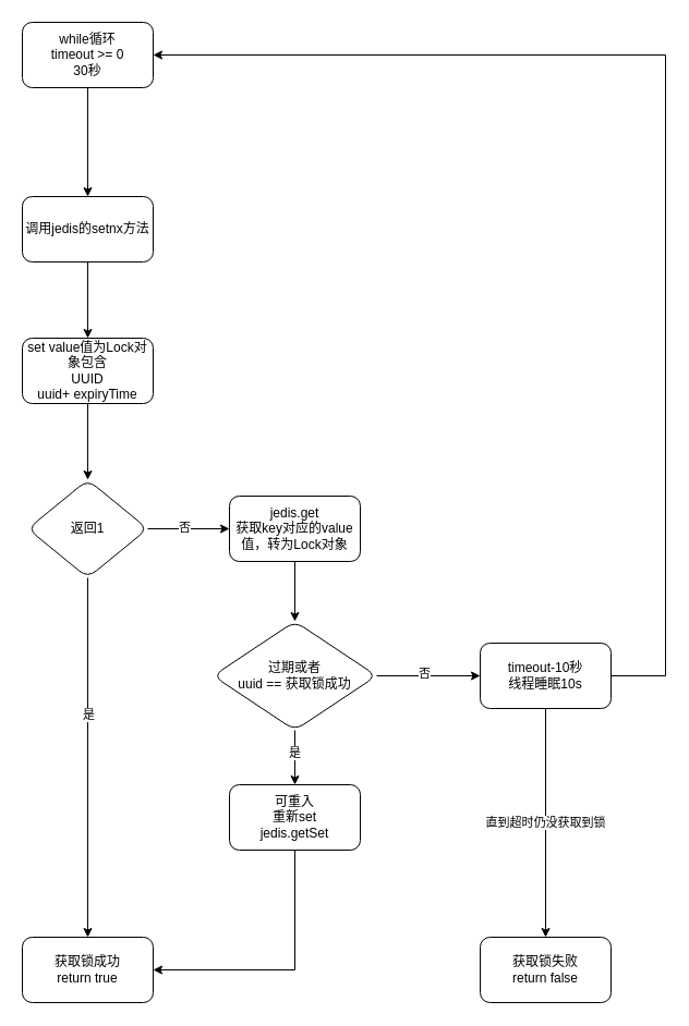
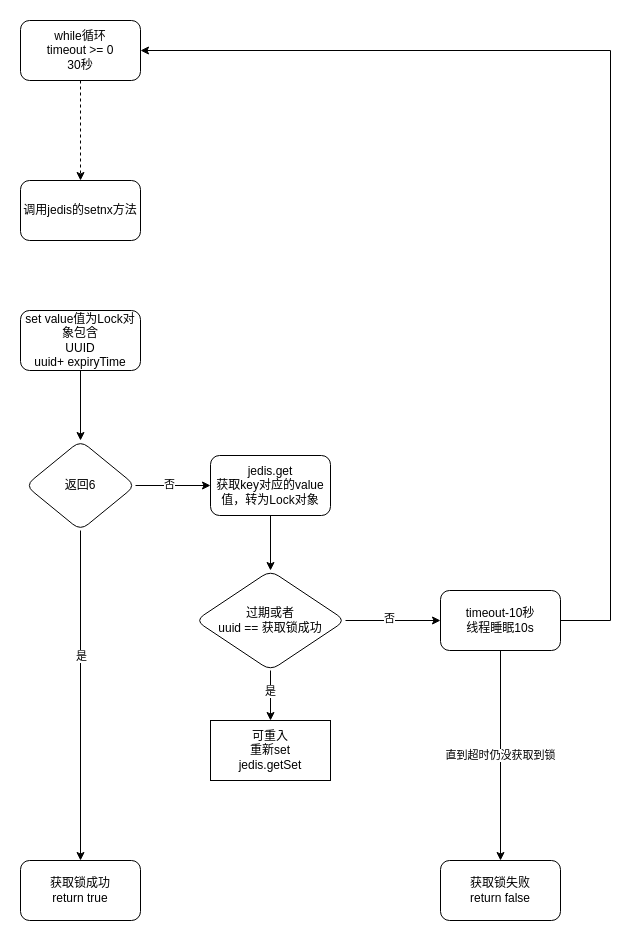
  <mxCell id="0" />
  <mxCell id="1" parent="0" />
- <mxCell id="2" value="" style="edgeStyle=orthogonalEdgeStyle;rounded=0;orthogonalLoop=1;jettySize=auto;html=1;" edge="1" parent="1" source="3" target="13"><mxGeometry relative="1" as="geometry" /></mxCell>
  <mxCell id="3" value="调用jedis的setnx方法&lt;br&gt;" style="rounded=1;whiteSpace=wrap;html=1;" vertex="1" parent="1"><mxGeometry x="20" y="180" width="120" height="60" as="geometry" /></mxCell>
  <mxCell id="4" value="" style="edgeStyle=orthogonalEdgeStyle;rounded=0;orthogonalLoop=1;jettySize=auto;html=1;" edge="1" parent="1" source="8" target="9"><mxGeometry relative="1" as="geometry" /></mxCell>
  <mxCell id="5" value="是" style="edgeLabel;html=1;align=center;verticalAlign=middle;resizable=0;points=[];" vertex="1" connectable="0" parent="4"><mxGeometry x="-0.242" relative="1" as="geometry"><mxPoint as="offset" /></mxGeometry></mxCell>
  <mxCell id="6" value="" style="edgeStyle=orthogonalEdgeStyle;rounded=0;orthogonalLoop=1;jettySize=auto;html=1;" edge="1" parent="1" source="8" target="11"><mxGeometry relative="1" as="geometry" /></mxCell>
  <mxCell id="7" value="否" style="edgeLabel;html=1;align=center;verticalAlign=middle;resizable=0;points=[];" vertex="1" connectable="0" parent="6"><mxGeometry x="-0.12" y="2" relative="1" as="geometry"><mxPoint as="offset" /></mxGeometry></mxCell>
- <mxCell id="8" value="返回1" style="rhombus;whiteSpace=wrap;html=1;rounded=1;" vertex="1" parent="1"><mxGeometry x="25" y="440" width="110" height="90" as="geometry" /></mxCell>
+ <mxCell id="8" value="返回6" style="rhombus;whiteSpace=wrap;html=1;rounded=1;" vertex="1" parent="1"><mxGeometry x="25" y="440" width="110" height="90" as="geometry" /></mxCell>
  <mxCell id="9" value="获取锁成功&lt;br&gt;return true" style="rounded=1;whiteSpace=wrap;html=1;" vertex="1" parent="1"><mxGeometry x="20" y="860" width="120" height="60" as="geometry" /></mxCell>
  <mxCell id="10" value="" style="edgeStyle=orthogonalEdgeStyle;rounded=0;orthogonalLoop=1;jettySize=auto;html=1;" edge="1" parent="1" source="11" target="18"><mxGeometry relative="1" as="geometry" /></mxCell>
  <mxCell id="11" value="jedis.get&lt;br&gt;获取key对应的value值，转为Lock对象" style="rounded=1;whiteSpace=wrap;html=1;" vertex="1" parent="1"><mxGeometry x="210" y="455" width="120" height="60" as="geometry" /></mxCell>
  <mxCell id="12" value="" style="edgeStyle=orthogonalEdgeStyle;rounded=0;orthogonalLoop=1;jettySize=auto;html=1;" edge="1" parent="1" source="13" target="8"><mxGeometry relative="1" as="geometry" /></mxCell>
  <mxCell id="13" value="set value值为Lock对象包含&lt;br&gt;UUID&lt;br&gt;uuid+ expiryTime" style="rounded=1;whiteSpace=wrap;html=1;" vertex="1" parent="1"><mxGeometry x="20" y="310" width="120" height="60" as="geometry" /></mxCell>
  <mxCell id="14" value="" style="edgeStyle=orthogonalEdgeStyle;rounded=0;orthogonalLoop=1;jettySize=auto;html=1;" edge="1" parent="1" source="18" target="20"><mxGeometry relative="1" as="geometry" /></mxCell>
  <mxCell id="15" value="是" style="edgeLabel;html=1;align=center;verticalAlign=middle;resizable=0;points=[];" vertex="1" connectable="0" parent="14"><mxGeometry x="-0.2" y="-1" relative="1" as="geometry"><mxPoint as="offset" /></mxGeometry></mxCell>
  <mxCell id="16" value="" style="edgeStyle=orthogonalEdgeStyle;rounded=0;orthogonalLoop=1;jettySize=auto;html=1;" edge="1" parent="1" source="18" target="25"><mxGeometry relative="1" as="geometry" /></mxCell>
  <mxCell id="17" value="否" style="edgeLabel;html=1;align=center;verticalAlign=middle;resizable=0;points=[];" vertex="1" connectable="0" parent="16"><mxGeometry x="-0.095" y="3" relative="1" as="geometry"><mxPoint as="offset" /></mxGeometry></mxCell>
  <mxCell id="18" value="过期或者&lt;br&gt;uuid == 获取锁成功" style="rhombus;whiteSpace=wrap;html=1;rounded=1;" vertex="1" parent="1"><mxGeometry x="195" y="570" width="150" height="100" as="geometry" /></mxCell>
- <mxCell id="19" style="edgeStyle=orthogonalEdgeStyle;rounded=0;orthogonalLoop=1;jettySize=auto;html=1;entryX=1;entryY=0.5;entryDx=0;entryDy=0;" edge="1" parent="1" source="20" target="9"><mxGeometry relative="1" as="geometry"><Array as="points"><mxPoint x="270" y="890" /></Array></mxGeometry></mxCell>
- <mxCell id="20" value="可重入&lt;br&gt;重新set&lt;br&gt;jedis.getSet" style="whiteSpace=wrap;html=1;rounded=1;" vertex="1" parent="1"><mxGeometry x="210" y="720" width="120" height="60" as="geometry" /></mxCell>
- <mxCell id="21" style="edgeStyle=orthogonalEdgeStyle;rounded=0;orthogonalLoop=1;jettySize=auto;html=1;" edge="1" parent="1" source="22" target="3"><mxGeometry relative="1" as="geometry" /></mxCell>
+ <mxCell id="20" value="可重入&lt;br&gt;重新set&lt;br&gt;jedis.getSet" style="whiteSpace=wrap;html=1;rounded=0;" vertex="1" parent="1"><mxGeometry x="210" y="720" width="120" height="60" as="geometry" /></mxCell>
+ <mxCell id="21" style="edgeStyle=orthogonalEdgeStyle;rounded=0;orthogonalLoop=1;jettySize=auto;html=1;dashed=1;" edge="1" parent="1" source="22" target="3"><mxGeometry relative="1" as="geometry" /></mxCell>
  <mxCell id="22" value="while循环&lt;br&gt;timeout &amp;gt;= 0&lt;br&gt;30秒" style="rounded=1;whiteSpace=wrap;html=1;" vertex="1" parent="1"><mxGeometry x="20" y="20" width="120" height="60" as="geometry" /></mxCell>
  <mxCell id="23" style="edgeStyle=orthogonalEdgeStyle;rounded=0;orthogonalLoop=1;jettySize=auto;html=1;entryX=1;entryY=0.5;entryDx=0;entryDy=0;" edge="1" parent="1" source="25" target="22"><mxGeometry relative="1" as="geometry"><Array as="points"><mxPoint x="610" y="620" /><mxPoint x="610" y="50" /></Array></mxGeometry></mxCell>
  <mxCell id="24" value="直到超时仍没获取到锁" style="edgeStyle=orthogonalEdgeStyle;rounded=0;orthogonalLoop=1;jettySize=auto;html=1;" edge="1" parent="1" source="25" target="26"><mxGeometry relative="1" as="geometry" /></mxCell>
  <mxCell id="25" value="&lt;span&gt;timeout-10秒&lt;br&gt;线程睡眠10s&lt;br&gt;&lt;/span&gt;" style="whiteSpace=wrap;html=1;rounded=1;" vertex="1" parent="1"><mxGeometry x="440" y="590" width="120" height="60" as="geometry" /></mxCell>
  <mxCell id="26" value="&lt;span&gt;获取锁失败&lt;/span&gt;&lt;br&gt;&lt;span&gt;return false&lt;/span&gt;" style="rounded=1;whiteSpace=wrap;html=1;" vertex="1" parent="1"><mxGeometry x="440" y="860" width="120" height="60" as="geometry" /></mxCell>
